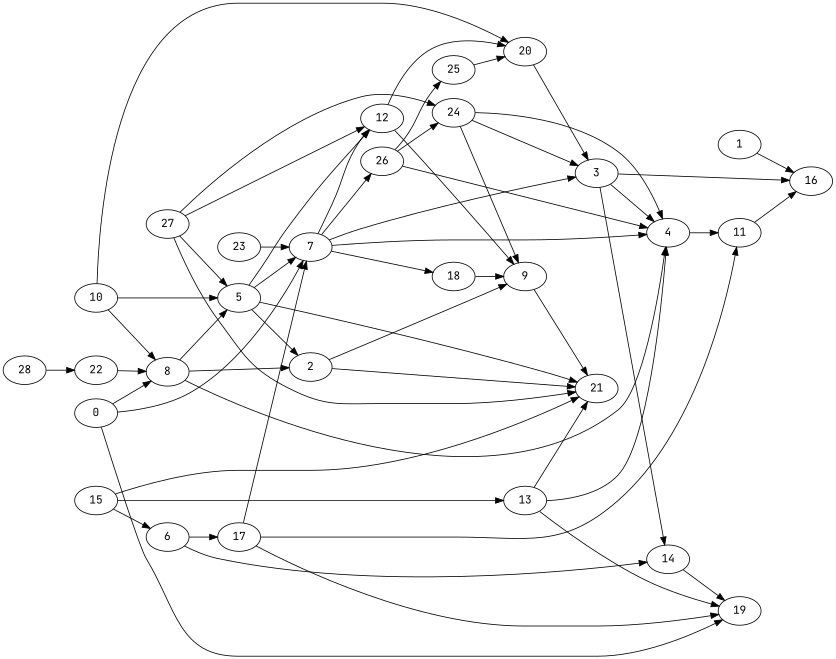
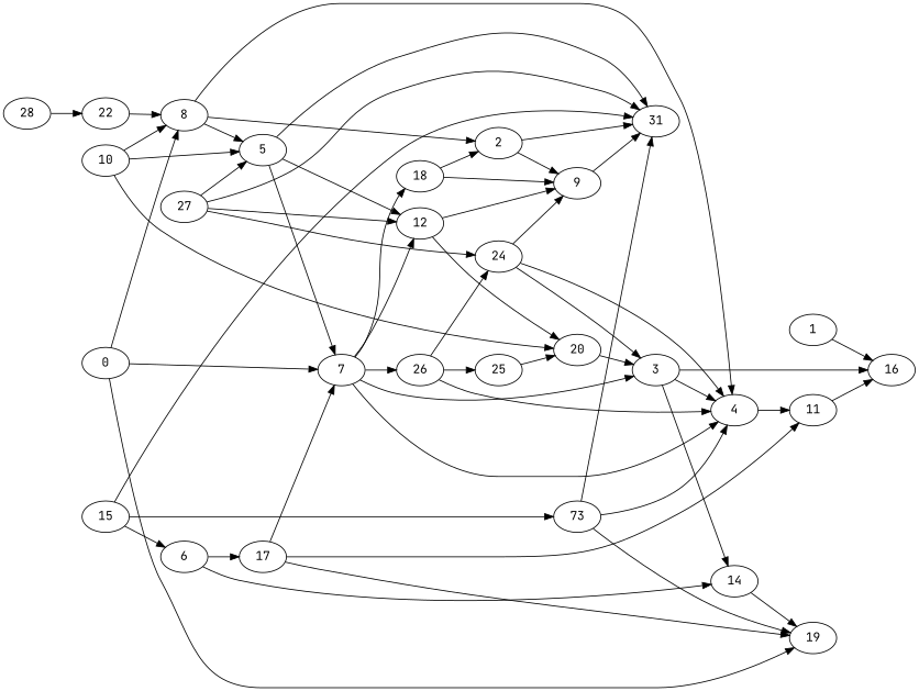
  strict digraph {
    fontname="JetBrains Mono"
    rankdir=LR
    node [fontname="JetBrains Mono"]
    edge [fontname="JetBrains Mono"]
    0
    7
    8
    19
    26
    3
    4
    12
    18
    2
    5
    24
    25
    16
    14
    11
    9
    20
-   21
+   21 [label=31]
    1
    6
    17
    10
-   13
+   13 [label=73]
    15
    22
-   23
    27
    28
    0 -> 7
    0 -> 8
    0 -> 19
    7 -> 26
    7 -> 3
    7 -> 4
    7 -> 12
    7 -> 18
    8 -> 4
    8 -> 2
    8 -> 5
    26 -> 4
    26 -> 24
    26 -> 25
    3 -> 4
    3 -> 16
    3 -> 14
    4 -> 11
    12 -> 9
    12 -> 20
-   5 -> 2
+   18 -> 2
    18 -> 9
    2 -> 9
    2 -> 21
    5 -> 7
    5 -> 12
    5 -> 21
    24 -> 3
    24 -> 4
    24 -> 9
    25 -> 20
    14 -> 19
    11 -> 16
    9 -> 21
    20 -> 3
    1 -> 16
    6 -> 14
    6 -> 17
    17 -> 7
    17 -> 19
    17 -> 11
    10 -> 8
    10 -> 5
    10 -> 20
    13 -> 19
    13 -> 4
    13 -> 21
    15 -> 21
    15 -> 6
    15 -> 13
    22 -> 8
-   23 -> 7
    27 -> 12
    27 -> 5
    27 -> 24
    27 -> 21
    28 -> 22
  }
